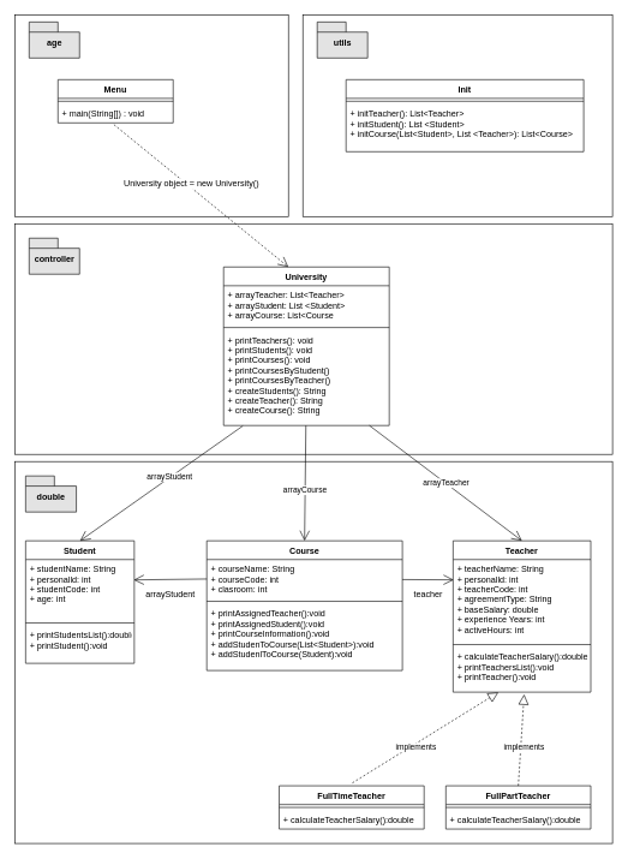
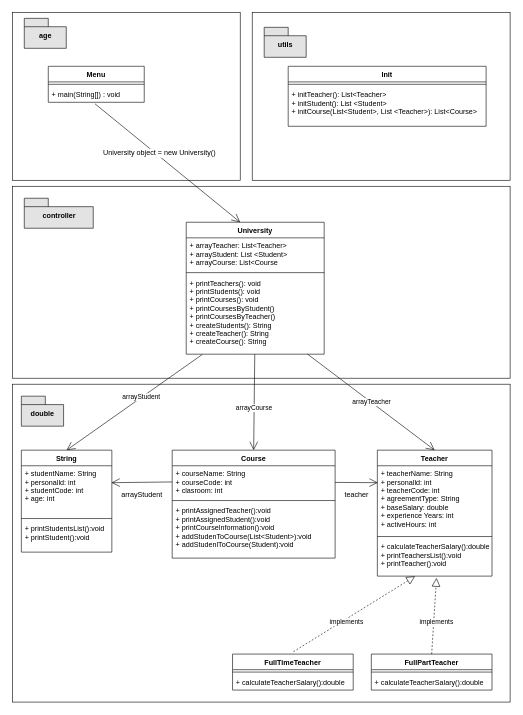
  <mxCell id="0" />
  <mxCell id="1" parent="0" />
  <mxCell id="2" value="" style="rounded=0;whiteSpace=wrap;html=1;" vertex="1" parent="1"><mxGeometry x="20" y="20" width="380" height="280" as="geometry" /></mxCell>
  <mxCell id="3" value="" style="rounded=0;whiteSpace=wrap;html=1;" vertex="1" parent="1"><mxGeometry x="420" y="20" width="430" height="280" as="geometry" /></mxCell>
  <mxCell id="4" value="" style="rounded=0;whiteSpace=wrap;html=1;" vertex="1" parent="1"><mxGeometry x="20" y="310" width="830" height="320" as="geometry" /></mxCell>
- <mxCell id="5" value="controller" style="shape=folder;fontStyle=1;spacingTop=10;tabWidth=40;tabHeight=14;tabPosition=left;html=1;fillColor=#E3E3E3;" vertex="1" parent="1"><mxGeometry x="40" y="330" width="70" height="50" as="geometry" /></mxCell>
+ <mxCell id="5" value="controller" style="shape=folder;fontStyle=1;spacingTop=10;tabWidth=40;tabHeight=14;tabPosition=left;html=1;fillColor=#E3E3E3;" vertex="1" parent="1"><mxGeometry x="40" y="330" width="115" height="50" as="geometry" /></mxCell>
  <mxCell id="6" value="age" style="shape=folder;fontStyle=1;spacingTop=10;tabWidth=40;tabHeight=14;tabPosition=left;html=1;fillColor=#E3E3E3;" vertex="1" parent="1"><mxGeometry x="40" y="30" width="70" height="50" as="geometry" /></mxCell>
- <mxCell id="7" value="utils" style="shape=folder;fontStyle=1;spacingTop=10;tabWidth=40;tabHeight=14;tabPosition=left;html=1;fillColor=#E3E3E3;" vertex="1" parent="1"><mxGeometry x="440" y="30" width="70" height="50" as="geometry" /></mxCell>
+ <mxCell id="7" value="utils" style="shape=folder;fontStyle=1;spacingTop=10;tabWidth=40;tabHeight=14;tabPosition=left;html=1;fillColor=#E3E3E3;" vertex="1" parent="1"><mxGeometry x="440" y="45" width="70" height="50" as="geometry" /></mxCell>
  <mxCell id="8" value="" style="group" vertex="1" connectable="0" parent="1"><mxGeometry x="20" y="640" width="830" height="530" as="geometry" /></mxCell>
  <mxCell id="9" value="" style="rounded=0;whiteSpace=wrap;html=1;" vertex="1" parent="8"><mxGeometry width="830" height="530" as="geometry" /></mxCell>
  <mxCell id="10" value="double" style="shape=folder;fontStyle=1;spacingTop=10;tabWidth=40;tabHeight=14;tabPosition=left;html=1;fillColor=#E3E3E3;" vertex="1" parent="8"><mxGeometry x="15.091" y="20" width="70.424" height="50" as="geometry" /></mxCell>
  <mxCell id="11" value="FullPartTeacher" style="swimlane;fontStyle=1;align=center;verticalAlign=top;childLayout=stackLayout;horizontal=1;startSize=26;horizontalStack=0;resizeParent=1;resizeParentMax=0;resizeLast=0;collapsible=1;marginBottom=0;" vertex="1" parent="8"><mxGeometry x="598.606" y="450" width="201.212" height="60" as="geometry" /></mxCell>
  <mxCell id="12" value="" style="line;strokeWidth=1;fillColor=none;align=left;verticalAlign=middle;spacingTop=-1;spacingLeft=3;spacingRight=3;rotatable=0;labelPosition=right;points=[];portConstraint=eastwest;" vertex="1" parent="11"><mxGeometry y="26" width="201.212" height="8" as="geometry" /></mxCell>
  <mxCell id="13" value="+ calculateTeacherSalary():double" style="text;strokeColor=none;fillColor=none;align=left;verticalAlign=top;spacingLeft=4;spacingRight=4;overflow=hidden;rotatable=0;points=[[0,0.5],[1,0.5]];portConstraint=eastwest;" vertex="1" parent="11"><mxGeometry y="34" width="201.212" height="26" as="geometry" /></mxCell>
  <mxCell id="14" value="FullTimeTeacher" style="swimlane;fontStyle=1;align=center;verticalAlign=top;childLayout=stackLayout;horizontal=1;startSize=26;horizontalStack=0;resizeParent=1;resizeParentMax=0;resizeLast=0;collapsible=1;marginBottom=0;" vertex="1" parent="8"><mxGeometry x="367.212" y="450" width="201.212" height="60" as="geometry" /></mxCell>
  <mxCell id="15" value="" style="line;strokeWidth=1;fillColor=none;align=left;verticalAlign=middle;spacingTop=-1;spacingLeft=3;spacingRight=3;rotatable=0;labelPosition=right;points=[];portConstraint=eastwest;" vertex="1" parent="14"><mxGeometry y="26" width="201.212" height="8" as="geometry" /></mxCell>
  <mxCell id="16" value="+ calculateTeacherSalary():double" style="text;strokeColor=none;fillColor=none;align=left;verticalAlign=top;spacingLeft=4;spacingRight=4;overflow=hidden;rotatable=0;points=[[0,0.5],[1,0.5]];portConstraint=eastwest;" vertex="1" parent="14"><mxGeometry y="34" width="201.212" height="26" as="geometry" /></mxCell>
  <mxCell id="17" value="" style="endArrow=block;dashed=1;endFill=0;endSize=12;html=1;entryX=0.516;entryY=1.049;entryDx=0;entryDy=0;exitX=0.5;exitY=0;exitDx=0;exitDy=0;entryPerimeter=0;" edge="1" parent="8" source="11" target="35"><mxGeometry width="160" relative="1" as="geometry"><mxPoint x="266.606" y="350" as="sourcePoint" /><mxPoint x="427.576" y="350" as="targetPoint" /></mxGeometry></mxCell>
  <mxCell id="18" value="implements" style="edgeLabel;html=1;align=center;verticalAlign=middle;resizable=0;points=[];" vertex="1" connectable="0" parent="17"><mxGeometry x="-0.154" y="-4" relative="1" as="geometry"><mxPoint as="offset" /></mxGeometry></mxCell>
  <mxCell id="19" value="" style="endArrow=block;dashed=1;endFill=0;endSize=12;html=1;entryX=0.329;entryY=1.004;entryDx=0;entryDy=0;exitX=0.5;exitY=0;exitDx=0;exitDy=0;entryPerimeter=0;" edge="1" parent="8" target="35"><mxGeometry width="160" relative="1" as="geometry"><mxPoint x="468.804" y="445.98" as="sourcePoint" /><mxPoint x="466.832" y="319.998" as="targetPoint" /></mxGeometry></mxCell>
  <mxCell id="20" value="implements" style="edgeLabel;html=1;align=center;verticalAlign=middle;resizable=0;points=[];" vertex="1" connectable="0" parent="19"><mxGeometry x="-0.154" y="-4" relative="1" as="geometry"><mxPoint as="offset" /></mxGeometry></mxCell>
  <mxCell id="21" style="edgeStyle=none;rounded=0;orthogonalLoop=1;jettySize=auto;html=1;exitX=0.5;exitY=0;exitDx=0;exitDy=0;" edge="1" parent="8" source="28" target="28"><mxGeometry relative="1" as="geometry" /></mxCell>
  <mxCell id="22" value="arrayStudent" style="text;strokeColor=none;fillColor=none;align=left;verticalAlign=top;spacingLeft=4;spacingRight=4;overflow=hidden;rotatable=0;points=[[0,0.5],[1,0.5]];portConstraint=eastwest;" vertex="1" parent="8"><mxGeometry x="176.061" y="170" width="80.485" height="16" as="geometry" /></mxCell>
  <mxCell id="23" value="teacher" style="text;strokeColor=none;fillColor=none;align=left;verticalAlign=top;spacingLeft=4;spacingRight=4;overflow=hidden;rotatable=0;points=[[0,0.5],[1,0.5]];portConstraint=eastwest;" vertex="1" parent="8"><mxGeometry x="548.303" y="170" width="60.364" height="20" as="geometry" /></mxCell>
- <mxCell id="24" value="Student" style="swimlane;fontStyle=1;align=center;verticalAlign=top;childLayout=stackLayout;horizontal=1;startSize=26;horizontalStack=0;resizeParent=1;resizeParentMax=0;resizeLast=0;collapsible=1;marginBottom=0;" vertex="1" parent="8"><mxGeometry x="15.091" y="110" width="150.909" height="170" as="geometry" /></mxCell>
+ <mxCell id="24" value="String" style="swimlane;fontStyle=1;align=center;verticalAlign=top;childLayout=stackLayout;horizontal=1;startSize=26;horizontalStack=0;resizeParent=1;resizeParentMax=0;resizeLast=0;collapsible=1;marginBottom=0;" vertex="1" parent="8"><mxGeometry x="15.091" y="110" width="150.909" height="170" as="geometry" /></mxCell>
  <mxCell id="25" value="+&#09;studentName: String&#10;+&#09;personalld: int&#10;+&#09;studentCode: int&#10;+ age: int" style="text;strokeColor=none;fillColor=none;align=left;verticalAlign=top;spacingLeft=4;spacingRight=4;overflow=hidden;rotatable=0;points=[[0,0.5],[1,0.5]];portConstraint=eastwest;" vertex="1" parent="24"><mxGeometry y="26" width="150.909" height="84" as="geometry" /></mxCell>
  <mxCell id="26" value="" style="line;strokeWidth=1;fillColor=none;align=left;verticalAlign=middle;spacingTop=-1;spacingLeft=3;spacingRight=3;rotatable=0;labelPosition=right;points=[];portConstraint=eastwest;" vertex="1" parent="24"><mxGeometry y="110" width="150.909" height="8" as="geometry" /></mxCell>
- <mxCell id="27" value="+ printStudentsList():double&#10;+ printStudent():void" style="text;strokeColor=none;fillColor=none;align=left;verticalAlign=top;spacingLeft=4;spacingRight=4;overflow=hidden;rotatable=0;points=[[0,0.5],[1,0.5]];portConstraint=eastwest;" vertex="1" parent="24"><mxGeometry y="118" width="150.909" height="52" as="geometry" /></mxCell>
+ <mxCell id="27" value="+ printStudentsList():void&#10;+ printStudent():void" style="text;strokeColor=none;fillColor=none;align=left;verticalAlign=top;spacingLeft=4;spacingRight=4;overflow=hidden;rotatable=0;points=[[0,0.5],[1,0.5]];portConstraint=eastwest;" vertex="1" parent="24"><mxGeometry y="118" width="150.909" height="52" as="geometry" /></mxCell>
  <mxCell id="28" value="Course" style="swimlane;fontStyle=1;align=center;verticalAlign=top;childLayout=stackLayout;horizontal=1;startSize=26;horizontalStack=0;resizeParent=1;resizeParentMax=0;resizeLast=0;collapsible=1;marginBottom=0;" vertex="1" parent="8"><mxGeometry x="266.606" y="110" width="271.636" height="180" as="geometry" /></mxCell>
  <mxCell id="29" value="+ courseName: String&#10;+ courseCode: int&#10;+ clasroom: int&#10;" style="text;strokeColor=none;fillColor=none;align=left;verticalAlign=top;spacingLeft=4;spacingRight=4;overflow=hidden;rotatable=0;points=[[0,0.5],[1,0.5]];portConstraint=eastwest;" vertex="1" parent="28"><mxGeometry y="26" width="271.636" height="54" as="geometry" /></mxCell>
  <mxCell id="30" value="" style="line;strokeWidth=1;fillColor=none;align=left;verticalAlign=middle;spacingTop=-1;spacingLeft=3;spacingRight=3;rotatable=0;labelPosition=right;points=[];portConstraint=eastwest;" vertex="1" parent="28"><mxGeometry y="80" width="271.636" height="8" as="geometry" /></mxCell>
  <mxCell id="31" value="+ printAssignedTeacher():void&#10;+ printAssignedStudent():void&#10;+ printCourselnformation():void&#10;+ addStudenToCourse(List&lt;Student&gt;):void&#10;+ addStudenlToCourse(Student):void&#10;" style="text;strokeColor=none;fillColor=none;align=left;verticalAlign=top;spacingLeft=4;spacingRight=4;overflow=hidden;rotatable=0;points=[[0,0.5],[1,0.5]];portConstraint=eastwest;" vertex="1" parent="28"><mxGeometry y="88" width="271.636" height="92" as="geometry" /></mxCell>
  <mxCell id="32" value="Teacher" style="swimlane;fontStyle=1;align=center;verticalAlign=top;childLayout=stackLayout;horizontal=1;startSize=26;horizontalStack=0;resizeParent=1;resizeParentMax=0;resizeLast=0;collapsible=1;marginBottom=0;" vertex="1" parent="8"><mxGeometry x="608.667" y="110" width="191.152" height="210" as="geometry" /></mxCell>
  <mxCell id="33" value="+ teacherName: String&#10;+ personalld: int &#10;+ teacherCode: int&#10;+ agreementType: String&#10;+ baseSalary: double&#10;+ experience Years: int&#10;+ activeHours: int" style="text;strokeColor=none;fillColor=none;align=left;verticalAlign=top;spacingLeft=4;spacingRight=4;overflow=hidden;rotatable=0;points=[[0,0.5],[1,0.5]];portConstraint=eastwest;" vertex="1" parent="32"><mxGeometry y="26" width="191.152" height="114" as="geometry" /></mxCell>
  <mxCell id="34" value="" style="line;strokeWidth=1;fillColor=none;align=left;verticalAlign=middle;spacingTop=-1;spacingLeft=3;spacingRight=3;rotatable=0;labelPosition=right;points=[];portConstraint=eastwest;" vertex="1" parent="32"><mxGeometry y="140" width="191.152" height="8" as="geometry" /></mxCell>
  <mxCell id="35" value="+ calculateTeacherSalary():double&#10;+ printTeachersList():void&#10;+ printTeacher():void" style="text;strokeColor=none;fillColor=none;align=left;verticalAlign=top;spacingLeft=4;spacingRight=4;overflow=hidden;rotatable=0;points=[[0,0.5],[1,0.5]];portConstraint=eastwest;" vertex="1" parent="32"><mxGeometry y="148" width="191.152" height="62" as="geometry" /></mxCell>
  <mxCell id="36" value="" style="endArrow=open;endFill=1;endSize=12;html=1;entryX=0.004;entryY=0.247;entryDx=0;entryDy=0;entryPerimeter=0;" edge="1" parent="8" source="29" target="33"><mxGeometry width="160" relative="1" as="geometry"><mxPoint x="518.121" y="180" as="sourcePoint" /><mxPoint x="679.091" y="180" as="targetPoint" /></mxGeometry></mxCell>
  <mxCell id="37" value="" style="endArrow=open;endFill=1;endSize=12;html=1;exitX=0;exitY=0.5;exitDx=0;exitDy=0;entryX=0.995;entryY=0.336;entryDx=0;entryDy=0;entryPerimeter=0;" edge="1" parent="8" source="29" target="25"><mxGeometry width="160" relative="1" as="geometry"><mxPoint x="518.121" y="180" as="sourcePoint" /><mxPoint x="679.091" y="180" as="targetPoint" /></mxGeometry></mxCell>
  <mxCell id="38" value="" style="endArrow=open;endFill=1;endSize=12;html=1;entryX=0.5;entryY=0;entryDx=0;entryDy=0;" edge="1" parent="1" source="43" target="28"><mxGeometry width="160" relative="1" as="geometry"><mxPoint x="390" y="720" as="sourcePoint" /><mxPoint x="550" y="720" as="targetPoint" /></mxGeometry></mxCell>
  <mxCell id="39" value="arrayCourse" style="edgeLabel;html=1;align=center;verticalAlign=middle;resizable=0;points=[];" vertex="1" connectable="0" parent="38"><mxGeometry x="0.124" y="-1" relative="1" as="geometry"><mxPoint as="offset" /></mxGeometry></mxCell>
  <mxCell id="40" value="University" style="swimlane;fontStyle=1;align=center;verticalAlign=top;childLayout=stackLayout;horizontal=1;startSize=26;horizontalStack=0;resizeParent=1;resizeParentMax=0;resizeLast=0;collapsible=1;marginBottom=0;" vertex="1" parent="1"><mxGeometry x="310" y="370" width="230" height="220" as="geometry"><mxRectangle x="345" y="80" width="90" height="26" as="alternateBounds" /></mxGeometry></mxCell>
  <mxCell id="41" value="+ arrayTeacher: List&lt;Teacher&gt;&#10;+ arrayStudent: List &lt;Student&gt;&#10;+ arrayCourse: List&lt;Course" style="text;strokeColor=none;fillColor=none;align=left;verticalAlign=top;spacingLeft=4;spacingRight=4;overflow=hidden;rotatable=0;points=[[0,0.5],[1,0.5]];portConstraint=eastwest;" vertex="1" parent="40"><mxGeometry y="26" width="230" height="54" as="geometry" /></mxCell>
  <mxCell id="42" value="" style="line;strokeWidth=1;fillColor=none;align=left;verticalAlign=middle;spacingTop=-1;spacingLeft=3;spacingRight=3;rotatable=0;labelPosition=right;points=[];portConstraint=eastwest;" vertex="1" parent="40"><mxGeometry y="80" width="230" height="8" as="geometry" /></mxCell>
  <mxCell id="43" value="+ printTeachers(): void&#10;+ printStudents(): void&#10;+ printCourses(): void&#10;+ printCoursesByStudent()&#10;+ printCoursesByTeacher()&#10;+ createStudents(): String &#10;+ createTeacher(): String&#10;+ createCourse(): String" style="text;strokeColor=none;fillColor=none;align=left;verticalAlign=top;spacingLeft=4;spacingRight=4;overflow=hidden;rotatable=0;points=[[0,0.5],[1,0.5]];portConstraint=eastwest;" vertex="1" parent="40"><mxGeometry y="88" width="230" height="132" as="geometry" /></mxCell>
  <mxCell id="44" value="arrayTeacher" style="endArrow=open;endFill=1;endSize=12;html=1;entryX=0.5;entryY=0;entryDx=0;entryDy=0;" edge="1" parent="1" source="43" target="32"><mxGeometry width="160" relative="1" as="geometry"><mxPoint x="390" y="600" as="sourcePoint" /><mxPoint x="550" y="600" as="targetPoint" /></mxGeometry></mxCell>
  <mxCell id="45" value="" style="endArrow=open;endFill=1;endSize=12;html=1;exitX=0.116;exitY=1.004;exitDx=0;exitDy=0;exitPerimeter=0;entryX=0.5;entryY=0;entryDx=0;entryDy=0;" edge="1" parent="1" source="43" target="24"><mxGeometry width="160" relative="1" as="geometry"><mxPoint x="390" y="600" as="sourcePoint" /><mxPoint x="550" y="600" as="targetPoint" /></mxGeometry></mxCell>
  <mxCell id="46" value="arrayStudent" style="edgeLabel;html=1;align=center;verticalAlign=middle;resizable=0;points=[];" vertex="1" connectable="0" parent="45"><mxGeometry x="-0.094" y="-1" relative="1" as="geometry"><mxPoint x="1" as="offset" /></mxGeometry></mxCell>
  <mxCell id="47" value="Init" style="swimlane;fontStyle=1;align=center;verticalAlign=top;childLayout=stackLayout;horizontal=1;startSize=26;horizontalStack=0;resizeParent=1;resizeParentMax=0;resizeLast=0;collapsible=1;marginBottom=0;" vertex="1" parent="1"><mxGeometry x="480" width="330" height="100" as="geometry" y="110" /></mxCell>
  <mxCell id="48" value="" style="line;strokeWidth=1;fillColor=none;align=left;verticalAlign=middle;spacingTop=-1;spacingLeft=3;spacingRight=3;rotatable=0;labelPosition=right;points=[];portConstraint=eastwest;" vertex="1" parent="47"><mxGeometry y="26" width="330" height="8" as="geometry" /></mxCell>
  <mxCell id="49" value="+ initTeacher(): List&lt;Teacher&gt;&#10;+ initStudent(): List &lt;Student&gt;&#10;+ initCourse(List&lt;Student&gt;, List &lt;Teacher&gt;): List&lt;Course&gt;" style="text;strokeColor=none;fillColor=none;align=left;verticalAlign=top;spacingLeft=4;spacingRight=4;overflow=hidden;rotatable=0;points=[[0,0.5],[1,0.5]];portConstraint=eastwest;" vertex="1" parent="47"><mxGeometry y="34" width="330" height="66" as="geometry" /></mxCell>
  <mxCell id="50" value="Menu" style="swimlane;fontStyle=1;align=center;verticalAlign=top;childLayout=stackLayout;horizontal=1;startSize=26;horizontalStack=0;resizeParent=1;resizeParentMax=0;resizeLast=0;collapsible=1;marginBottom=0;" vertex="1" parent="1"><mxGeometry x="80" width="160" height="60" as="geometry" y="110" /></mxCell>
  <mxCell id="51" value="" style="line;strokeWidth=1;fillColor=none;align=left;verticalAlign=middle;spacingTop=-1;spacingLeft=3;spacingRight=3;rotatable=0;labelPosition=right;points=[];portConstraint=eastwest;" vertex="1" parent="50"><mxGeometry y="26" width="160" height="8" as="geometry" /></mxCell>
  <mxCell id="52" value="+ main(String[]) : void" style="text;strokeColor=none;fillColor=none;align=left;verticalAlign=top;spacingLeft=4;spacingRight=4;overflow=hidden;rotatable=0;points=[[0,0.5],[1,0.5]];portConstraint=eastwest;" vertex="1" parent="50"><mxGeometry y="34" width="160" height="26" as="geometry" /></mxCell>
- <mxCell id="53" value="" style="endArrow=open;endFill=1;endSize=12;html=1;exitX=0.486;exitY=1.094;exitDx=0;exitDy=0;exitPerimeter=0;entryX=0.391;entryY=0;entryDx=0;entryDy=0;entryPerimeter=0;dashed=1;" edge="1" parent="1" source="52" target="40"><mxGeometry width="160" relative="1" as="geometry"><mxPoint x="390" y="250" as="sourcePoint" /><mxPoint x="550" y="250" as="targetPoint" /></mxGeometry></mxCell>
+ <mxCell id="53" value="" style="endArrow=open;endFill=1;endSize=12;html=1;exitX=0.486;exitY=1.094;exitDx=0;exitDy=0;exitPerimeter=0;entryX=0.391;entryY=0;entryDx=0;entryDy=0;entryPerimeter=0;" edge="1" parent="1" source="52" target="40"><mxGeometry width="160" relative="1" as="geometry"><mxPoint x="390" y="250" as="sourcePoint" /><mxPoint x="550" y="250" as="targetPoint" /></mxGeometry></mxCell>
  <mxCell id="54" value="&lt;span style=&quot;font-size: 12px&quot;&gt;University object = new University()&lt;/span&gt;" style="edgeLabel;html=1;align=center;verticalAlign=middle;resizable=0;points=[];" vertex="1" connectable="0" parent="53"><mxGeometry x="-0.141" y="4" relative="1" as="geometry"><mxPoint as="offset" /></mxGeometry></mxCell>
